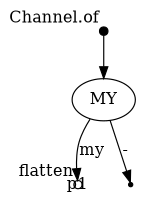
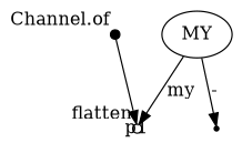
  digraph {
    node [shape=point]
    p0 [fixedsize=true width=0.1 xlabel="Channel.of"]
    p1 [fixedsize=true shape=circle width=0.1 xlabel=flatten]
    n3 [label=MY shape=""]
    p3
-   p0 -> n3
+   p0 -> p1
    n3 -> p1 [label=my]
    n3 -> p3 [label="-"]
  }
